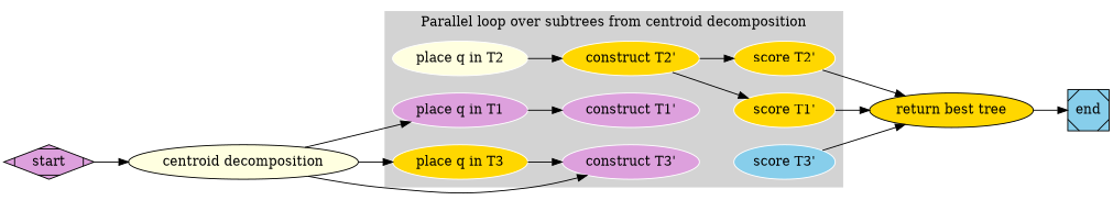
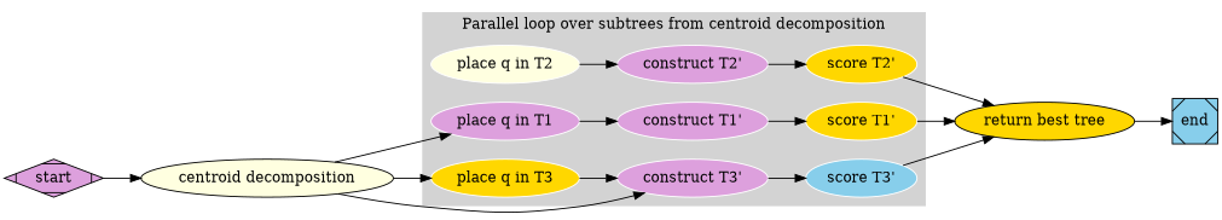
  digraph {
    rankdir=LR
    node [color=white fillcolor=plum style=filled]
    n1 [label="place q in T1"]
    n2 [label="construct T1'"]
    n3 [fillcolor=lightyellow label="place q in T2"]
-   n4 [fillcolor=gold label="construct T2'"]
+   n4 [label="construct T2'"]
    n5 [fillcolor=gold label="place q in T3"]
    n6 [label="construct T3'"]
    n7 [fillcolor=gold label="score T1'"]
    n8 [fillcolor=gold label="score T2'"]
    n9 [fillcolor=skyblue label="score T3'"]
    n10 [fillcolor=gold label="return best tree" color=""]
    end [fillcolor=skyblue shape=Msquare color=""]
    n12 [fillcolor=lightyellow label="centroid decomposition" color=""]
    start [shape=Mdiamond color=""]
    subgraph cluster_1 {
      color=lightgrey
      label="Parallel loop over subtrees from centroid decomposition"
      style=filled
      n1
      n2
      n3
      n4
      n5
      n6
      n7
      n8
      n9
    }
    n1 -> n2
-   n4 -> n7
+   n2 -> n7
    n3 -> n4
    n4 -> n8
    n5 -> n6
+   n6 -> n9
    n7 -> n10
    n8 -> n10
    n9 -> n10
    n10 -> end
    n12 -> n1
    n12 -> n5
    n12 -> n6
    start -> n12
  }
